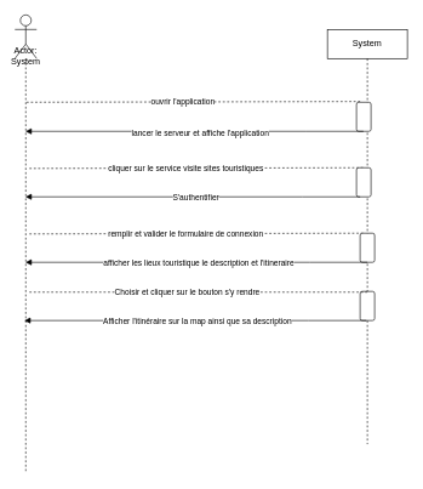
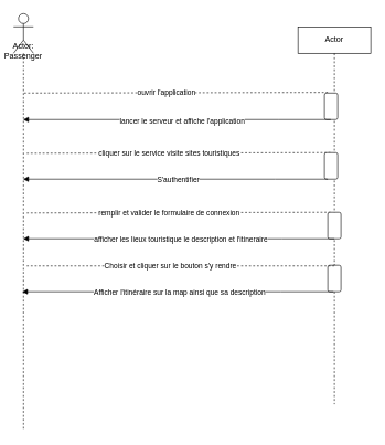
  <mxCell id="0" />
  <mxCell id="1" parent="0" />
- <mxCell id="2" value="Actor: System" style="shape=umlLifeline;participant=umlActor;perimeter=lifelinePerimeter;whiteSpace=wrap;html=1;container=1;collapsible=0;recursiveResize=0;verticalAlign=top;spacingTop=36;outlineConnect=0;size=60;" parent="1" vertex="1"><mxGeometry x="20" y="20" width="30" height="630" as="geometry" /></mxCell>
+ <mxCell id="2" value="Actor: Passenger" style="shape=umlLifeline;participant=umlActor;perimeter=lifelinePerimeter;whiteSpace=wrap;html=1;container=1;collapsible=0;recursiveResize=0;verticalAlign=top;spacingTop=36;outlineConnect=0;size=60;" parent="1" vertex="1"><mxGeometry x="20" y="20" width="30" height="630" as="geometry" /></mxCell>
  <mxCell id="3" value="" style="endArrow=none;dashed=1;html=1;rounded=0;" parent="2" edge="1"><mxGeometry width="50" height="50" relative="1" as="geometry"><mxPoint x="16" y="120" as="sourcePoint" /><mxPoint x="475.5" y="119" as="targetPoint" /></mxGeometry></mxCell>
  <mxCell id="4" value="ouvrir l'application" style="edgeLabel;html=1;align=center;verticalAlign=middle;resizable=0;points=[];" parent="3" vertex="1" connectable="0"><mxGeometry x="-0.147" y="-4" relative="1" as="geometry"><mxPoint x="18" y="-4" as="offset" /></mxGeometry></mxCell>
  <mxCell id="5" value="" style="endArrow=none;dashed=1;html=1;rounded=0;" parent="2" edge="1"><mxGeometry width="50" height="50" relative="1" as="geometry"><mxPoint x="20" y="211" as="sourcePoint" /><mxPoint x="479.5" y="210" as="targetPoint" /></mxGeometry></mxCell>
  <mxCell id="6" value="cliquer sur le service visite sites touristiques" style="edgeLabel;html=1;align=center;verticalAlign=middle;resizable=0;points=[];" parent="5" vertex="1" connectable="0"><mxGeometry x="-0.147" y="-4" relative="1" as="geometry"><mxPoint x="18" y="-4" as="offset" /></mxGeometry></mxCell>
  <mxCell id="7" value="" style="endArrow=none;dashed=1;html=1;rounded=0;" parent="2" edge="1"><mxGeometry width="50" height="50" relative="1" as="geometry"><mxPoint x="20" y="301" as="sourcePoint" /><mxPoint x="479.5" y="300" as="targetPoint" /></mxGeometry></mxCell>
  <mxCell id="8" value="remplir et valider le formulaire de connexion" style="edgeLabel;html=1;align=center;verticalAlign=middle;resizable=0;points=[];" parent="7" vertex="1" connectable="0"><mxGeometry x="-0.147" y="-4" relative="1" as="geometry"><mxPoint x="18" y="-4" as="offset" /></mxGeometry></mxCell>
- <mxCell id="9" value="System" style="shape=umlLifeline;perimeter=lifelinePerimeter;whiteSpace=wrap;html=1;container=1;collapsible=0;recursiveResize=0;outlineConnect=0;" parent="1" vertex="1"><mxGeometry x="450" y="40" width="110" height="570" as="geometry" /></mxCell>
+ <mxCell id="9" value="Actor" style="shape=umlLifeline;perimeter=lifelinePerimeter;whiteSpace=wrap;html=1;container=1;collapsible=0;recursiveResize=0;outlineConnect=0;" parent="1" vertex="1"><mxGeometry x="450" y="40" width="110" height="570" as="geometry" /></mxCell>
  <mxCell id="10" value="" style="rounded=1;whiteSpace=wrap;html=1;rotation=90;" parent="9" vertex="1"><mxGeometry x="30" y="110" width="40" height="20" as="geometry" /></mxCell>
  <mxCell id="11" value="" style="rounded=1;whiteSpace=wrap;html=1;rotation=90;" parent="9" vertex="1"><mxGeometry x="30" y="200" width="40" height="20" as="geometry" /></mxCell>
  <mxCell id="12" value="" style="rounded=1;whiteSpace=wrap;html=1;rotation=90;" vertex="1" parent="9"><mxGeometry x="35" y="290" width="40" height="20" as="geometry" /></mxCell>
  <mxCell id="13" value="" style="rounded=1;whiteSpace=wrap;html=1;rotation=90;" vertex="1" parent="9"><mxGeometry x="35" y="370" width="40" height="20" as="geometry" /></mxCell>
  <mxCell id="14" value="" style="html=1;verticalAlign=bottom;endArrow=block;rounded=0;" parent="1" edge="1"><mxGeometry width="80" relative="1" as="geometry"><mxPoint x="499.5" y="180" as="sourcePoint" /><mxPoint x="34.5" y="180" as="targetPoint" /><Array as="points"><mxPoint x="420" y="180" /></Array></mxGeometry></mxCell>
  <mxCell id="15" value="lancer le serveur et affiche l'application" style="edgeLabel;html=1;align=center;verticalAlign=middle;resizable=0;points=[];" vertex="1" connectable="0" parent="14"><mxGeometry x="-0.03" y="2" relative="1" as="geometry"><mxPoint x="1" as="offset" /></mxGeometry></mxCell>
  <mxCell id="16" value="" style="html=1;verticalAlign=bottom;endArrow=block;rounded=0;" parent="1" edge="1" target="2"><mxGeometry width="80" relative="1" as="geometry"><mxPoint x="495" y="270" as="sourcePoint" /><mxPoint x="40" y="270" as="targetPoint" /><Array as="points"><mxPoint x="415.5" y="270" /></Array></mxGeometry></mxCell>
  <mxCell id="17" value="S'authentifier" style="edgeLabel;html=1;align=center;verticalAlign=middle;resizable=0;points=[];" parent="16" vertex="1" connectable="0"><mxGeometry x="0.176" relative="1" as="geometry"><mxPoint x="44" as="offset" /></mxGeometry></mxCell>
  <mxCell id="18" value="" style="html=1;verticalAlign=bottom;endArrow=block;rounded=0;" edge="1" parent="1"><mxGeometry width="80" relative="1" as="geometry"><mxPoint x="505" y="360" as="sourcePoint" /><mxPoint x="34.5" y="360" as="targetPoint" /><Array as="points"><mxPoint x="425.5" y="360" /></Array></mxGeometry></mxCell>
  <mxCell id="19" value="afficher les lieux touristique le description et l'itineraire" style="edgeLabel;html=1;align=center;verticalAlign=middle;resizable=0;points=[];" vertex="1" connectable="0" parent="18"><mxGeometry x="0.176" relative="1" as="geometry"><mxPoint x="44" as="offset" /></mxGeometry></mxCell>
  <mxCell id="20" value="" style="endArrow=none;dashed=1;html=1;rounded=0;" edge="1" parent="1" target="9"><mxGeometry width="50" height="50" relative="1" as="geometry"><mxPoint x="40" y="401" as="sourcePoint" /><mxPoint x="500" y="401" as="targetPoint" /></mxGeometry></mxCell>
  <mxCell id="21" value="Choisir et cliquer sur le bouton s'y rendre" style="edgeLabel;html=1;align=center;verticalAlign=middle;resizable=0;points=[];" vertex="1" connectable="0" parent="20"><mxGeometry x="-0.147" y="-4" relative="1" as="geometry"><mxPoint x="18" y="-4" as="offset" /></mxGeometry></mxCell>
  <mxCell id="22" value="" style="html=1;verticalAlign=bottom;endArrow=block;rounded=0;" edge="1" parent="1"><mxGeometry width="80" relative="1" as="geometry"><mxPoint x="503.5" y="440" as="sourcePoint" /><mxPoint x="33" y="440" as="targetPoint" /><Array as="points"><mxPoint x="424" y="440" /></Array></mxGeometry></mxCell>
  <mxCell id="23" value="Afficher l'itinéraire sur la map ainsi que sa description" style="edgeLabel;html=1;align=center;verticalAlign=middle;resizable=0;points=[];" vertex="1" connectable="0" parent="22"><mxGeometry x="0.176" relative="1" as="geometry"><mxPoint x="44" as="offset" /></mxGeometry></mxCell>
